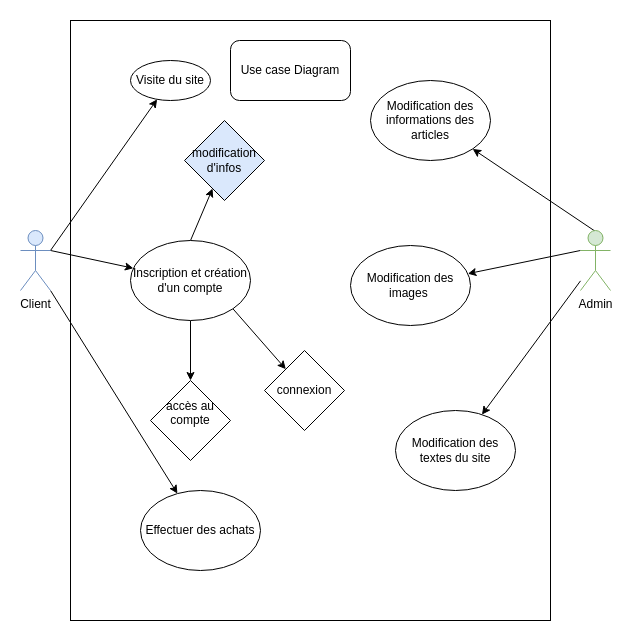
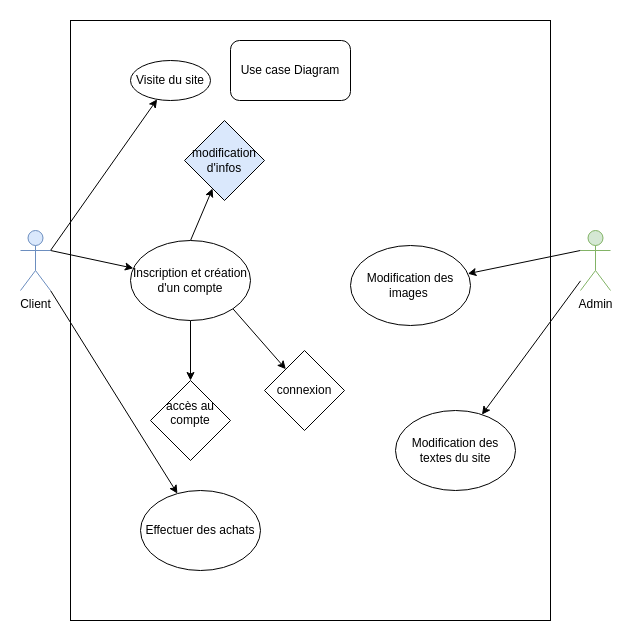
  <mxCell id="0" />
  <mxCell id="1" parent="0" />
  <mxCell id="2" value="" style="rounded=0;whiteSpace=wrap;html=1;" vertex="1" parent="1"><mxGeometry x="70" y="20" width="480" height="600" as="geometry" /></mxCell>
  <mxCell id="3" style="rounded=0;orthogonalLoop=1;jettySize=auto;html=1;exitX=1;exitY=0.333;exitDx=0;exitDy=0;exitPerimeter=0;" edge="1" parent="1" source="6" target="15"><mxGeometry relative="1" as="geometry" /></mxCell>
  <mxCell id="4" style="rounded=0;orthogonalLoop=1;jettySize=auto;html=1;exitX=1;exitY=0.333;exitDx=0;exitDy=0;exitPerimeter=0;" edge="1" parent="1" source="6" target="11"><mxGeometry relative="1" as="geometry" /></mxCell>
  <mxCell id="5" style="rounded=0;orthogonalLoop=1;jettySize=auto;html=1;exitX=1;exitY=1;exitDx=0;exitDy=0;exitPerimeter=0;" edge="1" parent="1" source="6" target="16"><mxGeometry relative="1" as="geometry" /></mxCell>
  <mxCell id="6" value="Client" style="shape=umlActor;verticalLabelPosition=bottom;verticalAlign=top;html=1;outlineConnect=0;fillColor=#dae8fc;strokeColor=#6c8ebf;" vertex="1" parent="1"><mxGeometry x="20" y="230" width="30" height="60" as="geometry" /></mxCell>
  <mxCell id="7" style="rounded=0;orthogonalLoop=1;jettySize=auto;html=1;exitX=0;exitY=0.333;exitDx=0;exitDy=0;exitPerimeter=0;" edge="1" parent="1" source="10" target="18"><mxGeometry relative="1" as="geometry" /></mxCell>
- <mxCell id="8" style="rounded=0;orthogonalLoop=1;jettySize=auto;html=1;exitX=0.75;exitY=0.1;exitDx=0;exitDy=0;exitPerimeter=0;" edge="1" parent="1" source="10" target="17"><mxGeometry relative="1" as="geometry" /></mxCell>
  <mxCell id="9" style="rounded=0;orthogonalLoop=1;jettySize=auto;html=1;" edge="1" parent="1" source="10" target="19"><mxGeometry relative="1" as="geometry" /></mxCell>
  <mxCell id="10" value="Admin" style="shape=umlActor;verticalLabelPosition=bottom;verticalAlign=top;html=1;outlineConnect=0;fillColor=#d5e8d4;strokeColor=#82b366;" vertex="1" parent="1"><mxGeometry x="580" y="230" width="30" height="60" as="geometry" /></mxCell>
  <mxCell id="11" value="Visite du site" style="ellipse;whiteSpace=wrap;html=1;" vertex="1" parent="1"><mxGeometry x="130" y="60" width="80" height="40" as="geometry" /></mxCell>
  <mxCell id="12" style="edgeStyle=orthogonalEdgeStyle;rounded=0;orthogonalLoop=1;jettySize=auto;html=1;exitX=0.5;exitY=1;exitDx=0;exitDy=0;" edge="1" parent="1" source="15" target="22"><mxGeometry relative="1" as="geometry" /></mxCell>
  <mxCell id="13" style="rounded=0;orthogonalLoop=1;jettySize=auto;html=1;exitX=1;exitY=1;exitDx=0;exitDy=0;" edge="1" parent="1" source="15" target="21"><mxGeometry relative="1" as="geometry" /></mxCell>
  <mxCell id="14" style="rounded=0;orthogonalLoop=1;jettySize=auto;html=1;exitX=0.5;exitY=0;exitDx=0;exitDy=0;" edge="1" parent="1" source="15" target="20"><mxGeometry relative="1" as="geometry" /></mxCell>
  <mxCell id="15" value="Inscription et création d'un compte" style="ellipse;whiteSpace=wrap;html=1;" vertex="1" parent="1"><mxGeometry x="130" y="240" width="120" height="80" as="geometry" /></mxCell>
  <mxCell id="16" value="Effectuer des achats" style="ellipse;whiteSpace=wrap;html=1;" vertex="1" parent="1"><mxGeometry x="140" y="490" width="120" height="80" as="geometry" /></mxCell>
- <mxCell id="17" value="Modification des informations des articles" style="ellipse;whiteSpace=wrap;html=1;" vertex="1" parent="1"><mxGeometry x="370" y="80" width="120" height="80" as="geometry" /></mxCell>
  <mxCell id="18" value="Modification des images&amp;nbsp;" style="ellipse;whiteSpace=wrap;html=1;" vertex="1" parent="1"><mxGeometry x="350" y="245" width="120" height="80" as="geometry" /></mxCell>
  <mxCell id="19" value="Modification des textes du site" style="ellipse;whiteSpace=wrap;html=1;" vertex="1" parent="1"><mxGeometry x="395" y="410" width="120" height="80" as="geometry" /></mxCell>
  <mxCell id="20" value="modification d'infos" style="rhombus;whiteSpace=wrap;html=1;fillColor=#dae8fc;" vertex="1" parent="1"><mxGeometry x="184" y="120" width="80" height="80" as="geometry" /></mxCell>
  <mxCell id="21" value="connexion" style="rhombus;whiteSpace=wrap;html=1;" vertex="1" parent="1"><mxGeometry x="264" y="350" width="80" height="80" as="geometry" /></mxCell>
  <mxCell id="22" value="accès au compte&lt;div&gt;&lt;br&gt;&lt;/div&gt;" style="rhombus;whiteSpace=wrap;html=1;" vertex="1" parent="1"><mxGeometry x="150" y="380" width="80" height="80" as="geometry" /></mxCell>
  <mxCell id="23" value="Use case Diagram" style="rounded=1;whiteSpace=wrap;html=1;" vertex="1" parent="1"><mxGeometry x="230" y="40" width="120" height="60" as="geometry" /></mxCell>
